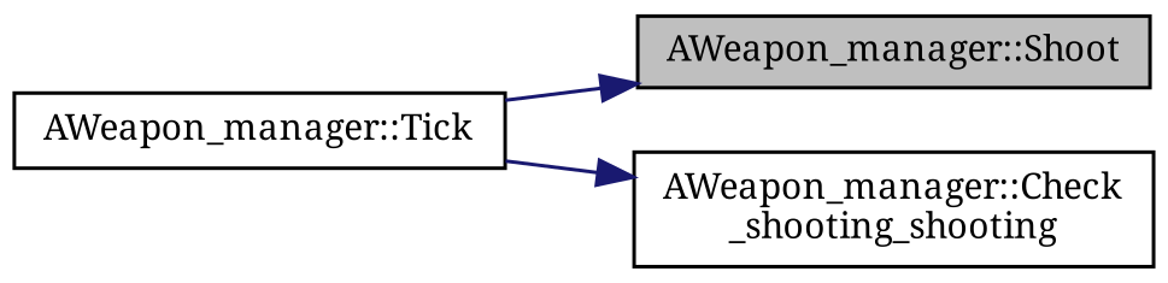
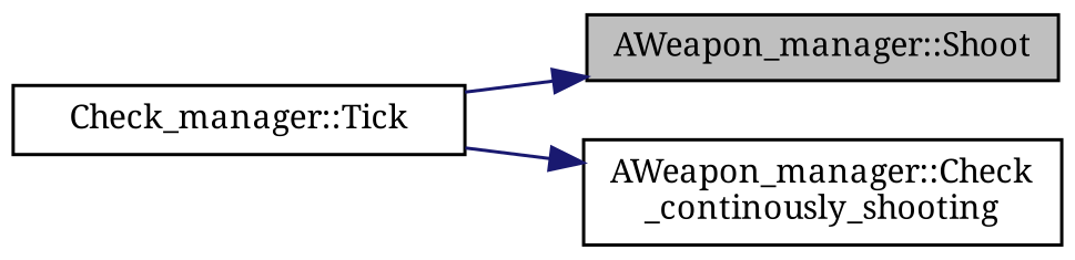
  digraph {
    fontname="Noto Serif"
    rankdir=RL
    node [color=black fillcolor=white fontname="Noto Serif" fontsize=10 shape=record style=filled]
    edge [color=midnightblue dir=back fontname="Noto Serif" fontsize=10 labelfontname=Helvetica labelfontsize=10 style=solid]
    n1 [fillcolor=grey75 fontcolor=black height=0.2 label="AWeapon_manager::Shoot" width=0.4]
-   n2 [height=0.2 label="AWeapon_manager::Tick" width=0.4]
-   n3 [height=0.2 label="AWeapon_manager::Check\l_shooting_shooting" width=0.4]
+   n2 [height=0.2 label="Check_manager::Tick" width=0.4]
+   n3 [height=0.2 label="AWeapon_manager::Check\l_continously_shooting" width=0.4]
    n1 -> n2
    n3 -> n2
  }
